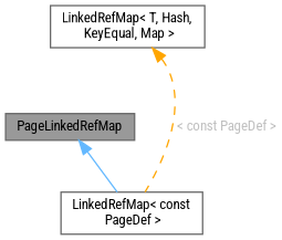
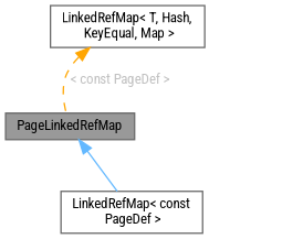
  digraph {
    fontname="Roboto Condensed"
    node [color=gray40 fillcolor=white fontname="Roboto Condensed" fontsize=10 shape=box style=filled]
    edge [dir=back fontname="Roboto Condensed" fontsize=10 labelfontname=Helvetica labelfontsize=10]
    n1 [fillcolor=grey60 fontcolor=black height=0.2 label=PageLinkedRefMap width=0.4]
    n2 [height=0.2 label="LinkedRefMap\< const\l PageDef \>" width=0.4]
    n3 [height=0.2 label="LinkedRefMap\< T, Hash,\l KeyEqual, Map \>" width=0.4]
    n1 -> n2 [color=steelblue1 style=solid]
-   n3 -> n2 [color=orange fontcolor=grey label=" \< const PageDef \>" style=dashed]
+   n3 -> n1 [color=orange fontcolor=grey label=" \< const PageDef \>" style=dashed]
  }
